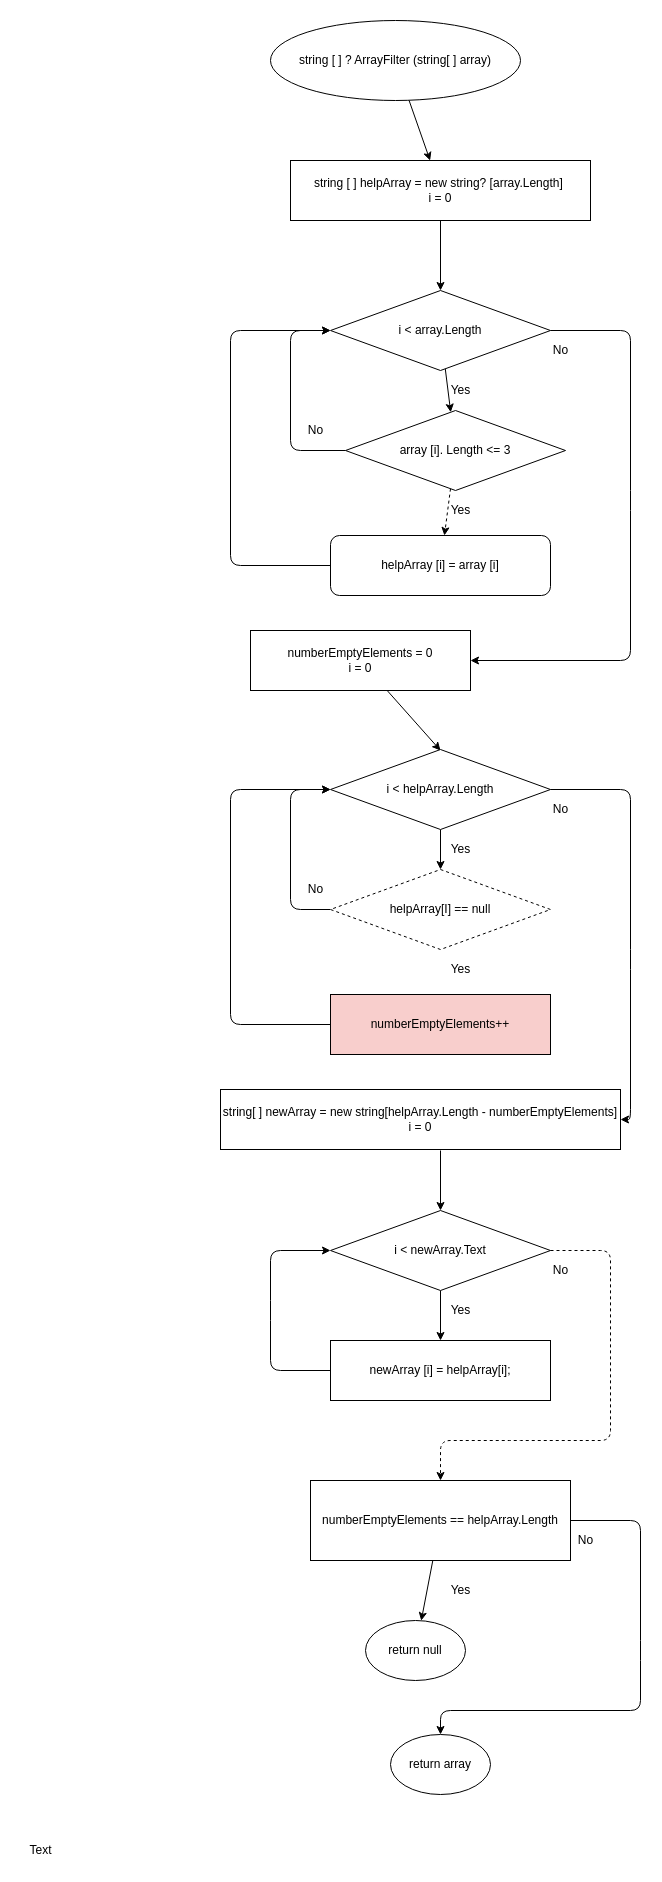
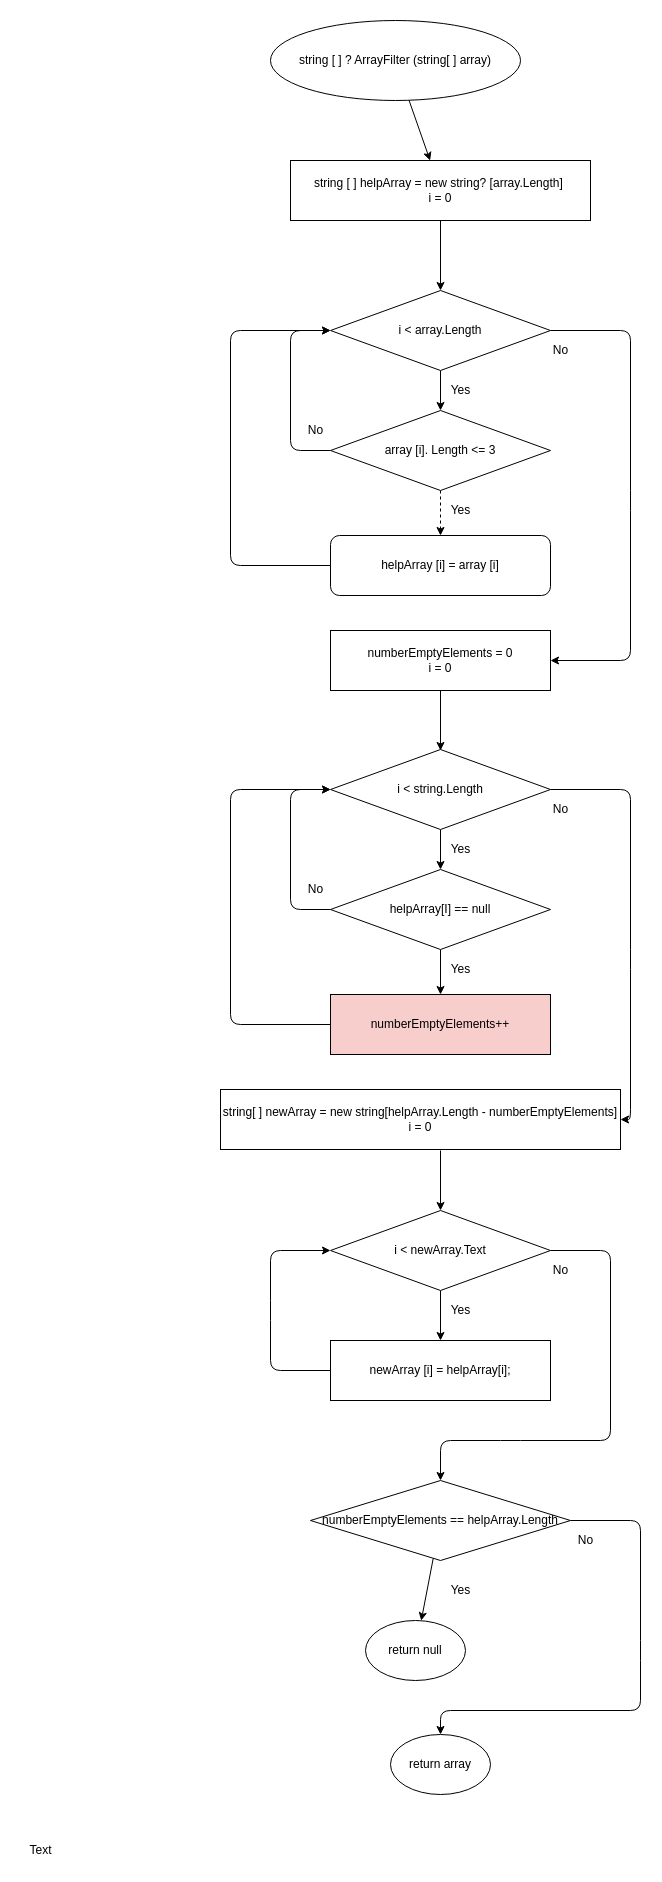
  <mxCell id="0" />
  <mxCell id="1" parent="0" />
  <mxCell id="2" value="" style="edgeStyle=none;html=1;" edge="1" parent="1" source="3" target="5"><mxGeometry relative="1" as="geometry" /></mxCell>
  <mxCell id="3" value="string [ ] ? ArrayFilter (string[ ] array)" style="ellipse;whiteSpace=wrap;html=1;" vertex="1" parent="1"><mxGeometry x="270" y="20" width="250" height="80" as="geometry" /></mxCell>
  <mxCell id="4" value="" style="edgeStyle=none;html=1;" edge="1" parent="1" source="5" target="8"><mxGeometry relative="1" as="geometry" /></mxCell>
  <mxCell id="5" value="string [ ] helpArray = new string? [array.Length]&amp;nbsp;&lt;br&gt;i = 0" style="whiteSpace=wrap;html=1;" vertex="1" parent="1"><mxGeometry x="290" y="160" width="300" height="60" as="geometry" /></mxCell>
  <mxCell id="6" value="" style="edgeStyle=none;html=1;" edge="1" parent="1" source="8" target="11"><mxGeometry relative="1" as="geometry" /></mxCell>
  <mxCell id="7" style="edgeStyle=none;html=1;exitX=1;exitY=0.5;exitDx=0;exitDy=0;entryX=1;entryY=0.5;entryDx=0;entryDy=0;" edge="1" parent="1" source="8" target="19"><mxGeometry relative="1" as="geometry"><Array as="points"><mxPoint x="630" y="330" /><mxPoint x="630" y="500" /><mxPoint x="630" y="660" /></Array></mxGeometry></mxCell>
  <mxCell id="8" value="i &amp;lt; array.Length" style="rhombus;whiteSpace=wrap;html=1;" vertex="1" parent="1"><mxGeometry x="330" y="290" width="220" height="80" as="geometry" /></mxCell>
  <mxCell id="9" style="edgeStyle=none;html=1;exitX=0;exitY=0.5;exitDx=0;exitDy=0;entryX=0;entryY=0.5;entryDx=0;entryDy=0;" edge="1" parent="1" source="11" target="8"><mxGeometry relative="1" as="geometry"><Array as="points"><mxPoint x="290" y="450" /><mxPoint x="290" y="330" /></Array></mxGeometry></mxCell>
  <mxCell id="10" value="" style="edgeStyle=none;html=1;dashed=1;" edge="1" parent="1" source="11" target="16"><mxGeometry relative="1" as="geometry" /></mxCell>
- <mxCell id="11" value="array [i]. Length &amp;lt;= 3" style="rhombus;whiteSpace=wrap;html=1;" vertex="1" parent="1"><mxGeometry x="345" y="410" width="220" height="80" as="geometry" /></mxCell>
+ <mxCell id="11" value="array [i]. Length &amp;lt;= 3" style="rhombus;whiteSpace=wrap;html=1;" vertex="1" parent="1"><mxGeometry x="330" y="410" width="220" height="80" as="geometry" /></mxCell>
  <mxCell id="12" value="Yes" style="text;html=1;align=center;verticalAlign=middle;resizable=0;points=[];autosize=1;strokeColor=none;fillColor=none;" vertex="1" parent="1"><mxGeometry x="440" y="380" width="40" height="20" as="geometry" /></mxCell>
  <mxCell id="13" value="No" style="text;html=1;align=center;verticalAlign=middle;resizable=0;points=[];autosize=1;strokeColor=none;fillColor=none;" vertex="1" parent="1"><mxGeometry x="300" y="420" width="30" height="20" as="geometry" /></mxCell>
  <mxCell id="14" value="No" style="text;html=1;align=center;verticalAlign=middle;resizable=0;points=[];autosize=1;strokeColor=none;fillColor=none;" vertex="1" parent="1"><mxGeometry x="545" y="340" width="30" height="20" as="geometry" /></mxCell>
  <mxCell id="15" style="edgeStyle=none;html=1;exitX=0;exitY=0.5;exitDx=0;exitDy=0;" edge="1" parent="1" source="16"><mxGeometry relative="1" as="geometry"><mxPoint x="330" y="330" as="targetPoint" /><Array as="points"><mxPoint x="230" y="565" /><mxPoint x="230" y="330" /></Array></mxGeometry></mxCell>
  <mxCell id="16" value="helpArray [i] = array [i]" style="whiteSpace=wrap;html=1;rounded=1;" vertex="1" parent="1"><mxGeometry x="330" y="535" width="220" height="60" as="geometry" /></mxCell>
  <mxCell id="17" value="Yes" style="text;html=1;align=center;verticalAlign=middle;resizable=0;points=[];autosize=1;strokeColor=none;fillColor=none;" vertex="1" parent="1"><mxGeometry x="440" y="500" width="40" height="20" as="geometry" /></mxCell>
  <mxCell id="18" value="" style="edgeStyle=none;html=1;" edge="1" parent="1" source="19"><mxGeometry relative="1" as="geometry"><mxPoint x="440" y="750" as="targetPoint" /></mxGeometry></mxCell>
- <mxCell id="19" value="numberEmptyElements = 0&lt;br&gt;i = 0" style="whiteSpace=wrap;html=1;" vertex="1" parent="1"><mxGeometry x="250" y="630" width="220" height="60" as="geometry" /></mxCell>
+ <mxCell id="19" value="numberEmptyElements = 0&lt;br&gt;i = 0" style="whiteSpace=wrap;html=1;" vertex="1" parent="1"><mxGeometry x="330" y="630" width="220" height="60" as="geometry" /></mxCell>
  <mxCell id="20" value="" style="edgeStyle=none;html=1;" edge="1" parent="1" source="22" target="25"><mxGeometry relative="1" as="geometry" /></mxCell>
  <mxCell id="21" style="edgeStyle=none;html=1;exitX=1;exitY=0.5;exitDx=0;exitDy=0;entryX=1;entryY=0.5;entryDx=0;entryDy=0;" edge="1" parent="1" source="22" target="33"><mxGeometry relative="1" as="geometry"><Array as="points"><mxPoint x="630" y="789" /><mxPoint x="630" y="959" /><mxPoint x="630" y="1119" /></Array></mxGeometry></mxCell>
- <mxCell id="22" value="i &amp;lt; helpArray.Length" style="rhombus;whiteSpace=wrap;html=1;" vertex="1" parent="1"><mxGeometry x="330" y="749" width="220" height="80" as="geometry" /></mxCell>
+ <mxCell id="22" value="i &amp;lt; string.Length" style="rhombus;whiteSpace=wrap;html=1;" vertex="1" parent="1"><mxGeometry x="330" y="749" width="220" height="80" as="geometry" /></mxCell>
  <mxCell id="23" style="edgeStyle=none;html=1;exitX=0;exitY=0.5;exitDx=0;exitDy=0;entryX=0;entryY=0.5;entryDx=0;entryDy=0;" edge="1" parent="1" source="25" target="22"><mxGeometry relative="1" as="geometry"><Array as="points"><mxPoint x="290" y="909" /><mxPoint x="290" y="789" /></Array></mxGeometry></mxCell>
- <mxCell id="25" value="helpArray[I] == null" style="rhombus;whiteSpace=wrap;html=1;dashed=1;" vertex="1" parent="1"><mxGeometry x="330" y="869" width="220" height="80" as="geometry" /></mxCell>
+ <mxCell id="24" value="" style="edgeStyle=none;html=1;" edge="1" parent="1" source="25" target="30"><mxGeometry relative="1" as="geometry" /></mxCell>
+ <mxCell id="25" value="helpArray[I] == null" style="rhombus;whiteSpace=wrap;html=1;" vertex="1" parent="1"><mxGeometry x="330" y="869" width="220" height="80" as="geometry" /></mxCell>
  <mxCell id="26" value="Yes" style="text;html=1;align=center;verticalAlign=middle;resizable=0;points=[];autosize=1;strokeColor=none;fillColor=none;" vertex="1" parent="1"><mxGeometry x="440" y="839" width="40" height="20" as="geometry" /></mxCell>
  <mxCell id="27" value="No" style="text;html=1;align=center;verticalAlign=middle;resizable=0;points=[];autosize=1;strokeColor=none;fillColor=none;" vertex="1" parent="1"><mxGeometry x="300" y="879" width="30" height="20" as="geometry" /></mxCell>
  <mxCell id="28" value="No" style="text;html=1;align=center;verticalAlign=middle;resizable=0;points=[];autosize=1;strokeColor=none;fillColor=none;" vertex="1" parent="1"><mxGeometry x="545" y="799" width="30" height="20" as="geometry" /></mxCell>
  <mxCell id="29" style="edgeStyle=none;html=1;exitX=0;exitY=0.5;exitDx=0;exitDy=0;" edge="1" parent="1" source="30"><mxGeometry relative="1" as="geometry"><mxPoint x="330" y="789" as="targetPoint" /><Array as="points"><mxPoint x="230" y="1024" /><mxPoint x="230" y="789" /></Array></mxGeometry></mxCell>
  <mxCell id="30" value="numberEmptyElements++" style="whiteSpace=wrap;html=1;fillColor=#f8cecc;" vertex="1" parent="1"><mxGeometry x="330" y="994" width="220" height="60" as="geometry" /></mxCell>
  <mxCell id="31" value="Yes" style="text;html=1;align=center;verticalAlign=middle;resizable=0;points=[];autosize=1;strokeColor=none;fillColor=none;" vertex="1" parent="1"><mxGeometry x="440" y="959" width="40" height="20" as="geometry" /></mxCell>
  <mxCell id="32" value="" style="edgeStyle=none;html=1;" edge="1" parent="1" target="36"><mxGeometry relative="1" as="geometry"><mxPoint x="440" y="1150" as="sourcePoint" /></mxGeometry></mxCell>
  <mxCell id="33" value="string[ ] newArray = new string[helpArray.Length - numberEmptyElements]&lt;br&gt;i = 0" style="whiteSpace=wrap;html=1;" vertex="1" parent="1"><mxGeometry x="220" y="1089" width="400" height="60" as="geometry" /></mxCell>
  <mxCell id="34" value="" style="edgeStyle=none;html=1;" edge="1" parent="1" source="36" target="38"><mxGeometry relative="1" as="geometry" /></mxCell>
- <mxCell id="35" style="edgeStyle=none;html=1;exitX=1;exitY=0.5;exitDx=0;exitDy=0;entryX=0.5;entryY=0;entryDx=0;entryDy=0;dashed=1;" edge="1" parent="1" source="36" target="43"><mxGeometry relative="1" as="geometry"><Array as="points"><mxPoint x="610" y="1250" /><mxPoint x="610" y="1440" /><mxPoint x="510" y="1440" /><mxPoint x="440" y="1440" /></Array></mxGeometry></mxCell>
+ <mxCell id="35" style="edgeStyle=none;html=1;exitX=1;exitY=0.5;exitDx=0;exitDy=0;entryX=0.5;entryY=0;entryDx=0;entryDy=0;" edge="1" parent="1" source="36" target="43"><mxGeometry relative="1" as="geometry"><Array as="points"><mxPoint x="610" y="1250" /><mxPoint x="610" y="1440" /><mxPoint x="510" y="1440" /><mxPoint x="440" y="1440" /></Array></mxGeometry></mxCell>
  <mxCell id="36" value="i &amp;lt; newArray.Text" style="rhombus;whiteSpace=wrap;html=1;" vertex="1" parent="1"><mxGeometry x="330" y="1210" width="220" height="80" as="geometry" /></mxCell>
  <mxCell id="37" style="edgeStyle=none;html=1;exitX=0;exitY=0.5;exitDx=0;exitDy=0;entryX=0;entryY=0.5;entryDx=0;entryDy=0;" edge="1" parent="1" source="38" target="36"><mxGeometry relative="1" as="geometry"><Array as="points"><mxPoint x="270" y="1370" /><mxPoint x="270" y="1310" /><mxPoint x="270" y="1250" /></Array></mxGeometry></mxCell>
  <mxCell id="38" value="newArray [i] = helpArray[i];" style="whiteSpace=wrap;html=1;" vertex="1" parent="1"><mxGeometry x="330" y="1340" width="220" height="60" as="geometry" /></mxCell>
  <mxCell id="39" value="Yes" style="text;html=1;align=center;verticalAlign=middle;resizable=0;points=[];autosize=1;strokeColor=none;fillColor=none;" vertex="1" parent="1"><mxGeometry x="440" y="1300" width="40" height="20" as="geometry" /></mxCell>
  <mxCell id="40" value="No" style="text;html=1;align=center;verticalAlign=middle;resizable=0;points=[];autosize=1;strokeColor=none;fillColor=none;" vertex="1" parent="1"><mxGeometry x="545" y="1260" width="30" height="20" as="geometry" /></mxCell>
  <mxCell id="41" value="" style="edgeStyle=none;html=1;" edge="1" parent="1" source="43" target="44"><mxGeometry relative="1" as="geometry" /></mxCell>
  <mxCell id="42" style="edgeStyle=none;html=1;exitX=1;exitY=0.5;exitDx=0;exitDy=0;entryX=0.5;entryY=0;entryDx=0;entryDy=0;" edge="1" parent="1" source="43" target="47"><mxGeometry relative="1" as="geometry"><Array as="points"><mxPoint x="640" y="1520" /><mxPoint x="640" y="1650" /><mxPoint x="640" y="1710" /><mxPoint x="440" y="1710" /></Array></mxGeometry></mxCell>
- <mxCell id="43" value="numberEmptyElements == helpArray.Length" style="whiteSpace=wrap;html=1;rounded=0;" vertex="1" parent="1"><mxGeometry x="310" y="1480" width="260" height="80" as="geometry" /></mxCell>
+ <mxCell id="43" value="numberEmptyElements == helpArray.Length" style="rhombus;whiteSpace=wrap;html=1;" vertex="1" parent="1"><mxGeometry x="310" y="1480" width="260" height="80" as="geometry" /></mxCell>
  <mxCell id="44" value="return null" style="ellipse;whiteSpace=wrap;html=1;" vertex="1" parent="1"><mxGeometry x="365" y="1620" width="100" height="60" as="geometry" /></mxCell>
  <mxCell id="45" value="Yes" style="text;html=1;align=center;verticalAlign=middle;resizable=0;points=[];autosize=1;strokeColor=none;fillColor=none;" vertex="1" parent="1"><mxGeometry x="440" y="1580" width="40" height="20" as="geometry" /></mxCell>
  <mxCell id="46" value="No" style="text;html=1;align=center;verticalAlign=middle;resizable=0;points=[];autosize=1;strokeColor=none;fillColor=none;" vertex="1" parent="1"><mxGeometry x="570" y="1530" width="30" height="20" as="geometry" /></mxCell>
  <mxCell id="47" value="return array" style="ellipse;whiteSpace=wrap;html=1;" vertex="1" parent="1"><mxGeometry x="390" y="1734" width="100" height="60" as="geometry" /></mxCell>
  <mxCell id="48" value="Text" style="text;html=1;align=center;verticalAlign=middle;resizable=0;points=[];autosize=1;strokeColor=none;fillColor=none;" vertex="1" parent="1"><mxGeometry x="20" y="1840" width="40" height="20" as="geometry" /></mxCell>
